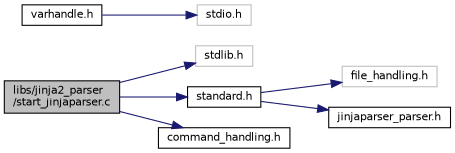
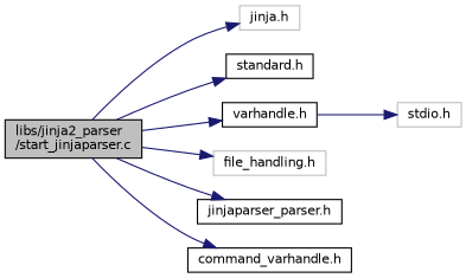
  digraph {
    rankdir=LR
    node [color=black fillcolor=white fontname=Helvetica fontsize=10 shape=record style=filled]
    edge [color=midnightblue fontname=Helvetica fontsize=10 labelfontname=Helvetica labelfontsize=10 style=solid]
    n1 [fillcolor=grey75 fontcolor=black height=0.2 label="libs/jinja2_parser\l/start_jinjaparser.c" width=0.4]
-   n2 [color=grey75 height=0.2 label="stdlib.h" width=0.4]
+   n2 [color=grey75 height=0.2 label="jinja.h" width=0.4]
    n3 [height=0.2 label="standard.h" width=0.4]
    n4 [height=0.2 label="varhandle.h" width=0.4]
    n5 [color=grey75 height=0.2 label="file_handling.h" width=0.4]
    n6 [height=0.2 label="jinjaparser_parser.h" width=0.4]
-   n7 [height=0.2 label="command_handling.h" width=0.4]
+   n7 [height=0.2 label="command_varhandle.h" width=0.4]
    n8 [color=grey75 height=0.2 label="stdio.h" width=0.4]
    n1 -> n2
    n1 -> n3
-   n3 -> n5
-   n3 -> n6
+   n1 -> n4
+   n1 -> n5
+   n1 -> n6
    n1 -> n7
    n4 -> n8
  }
